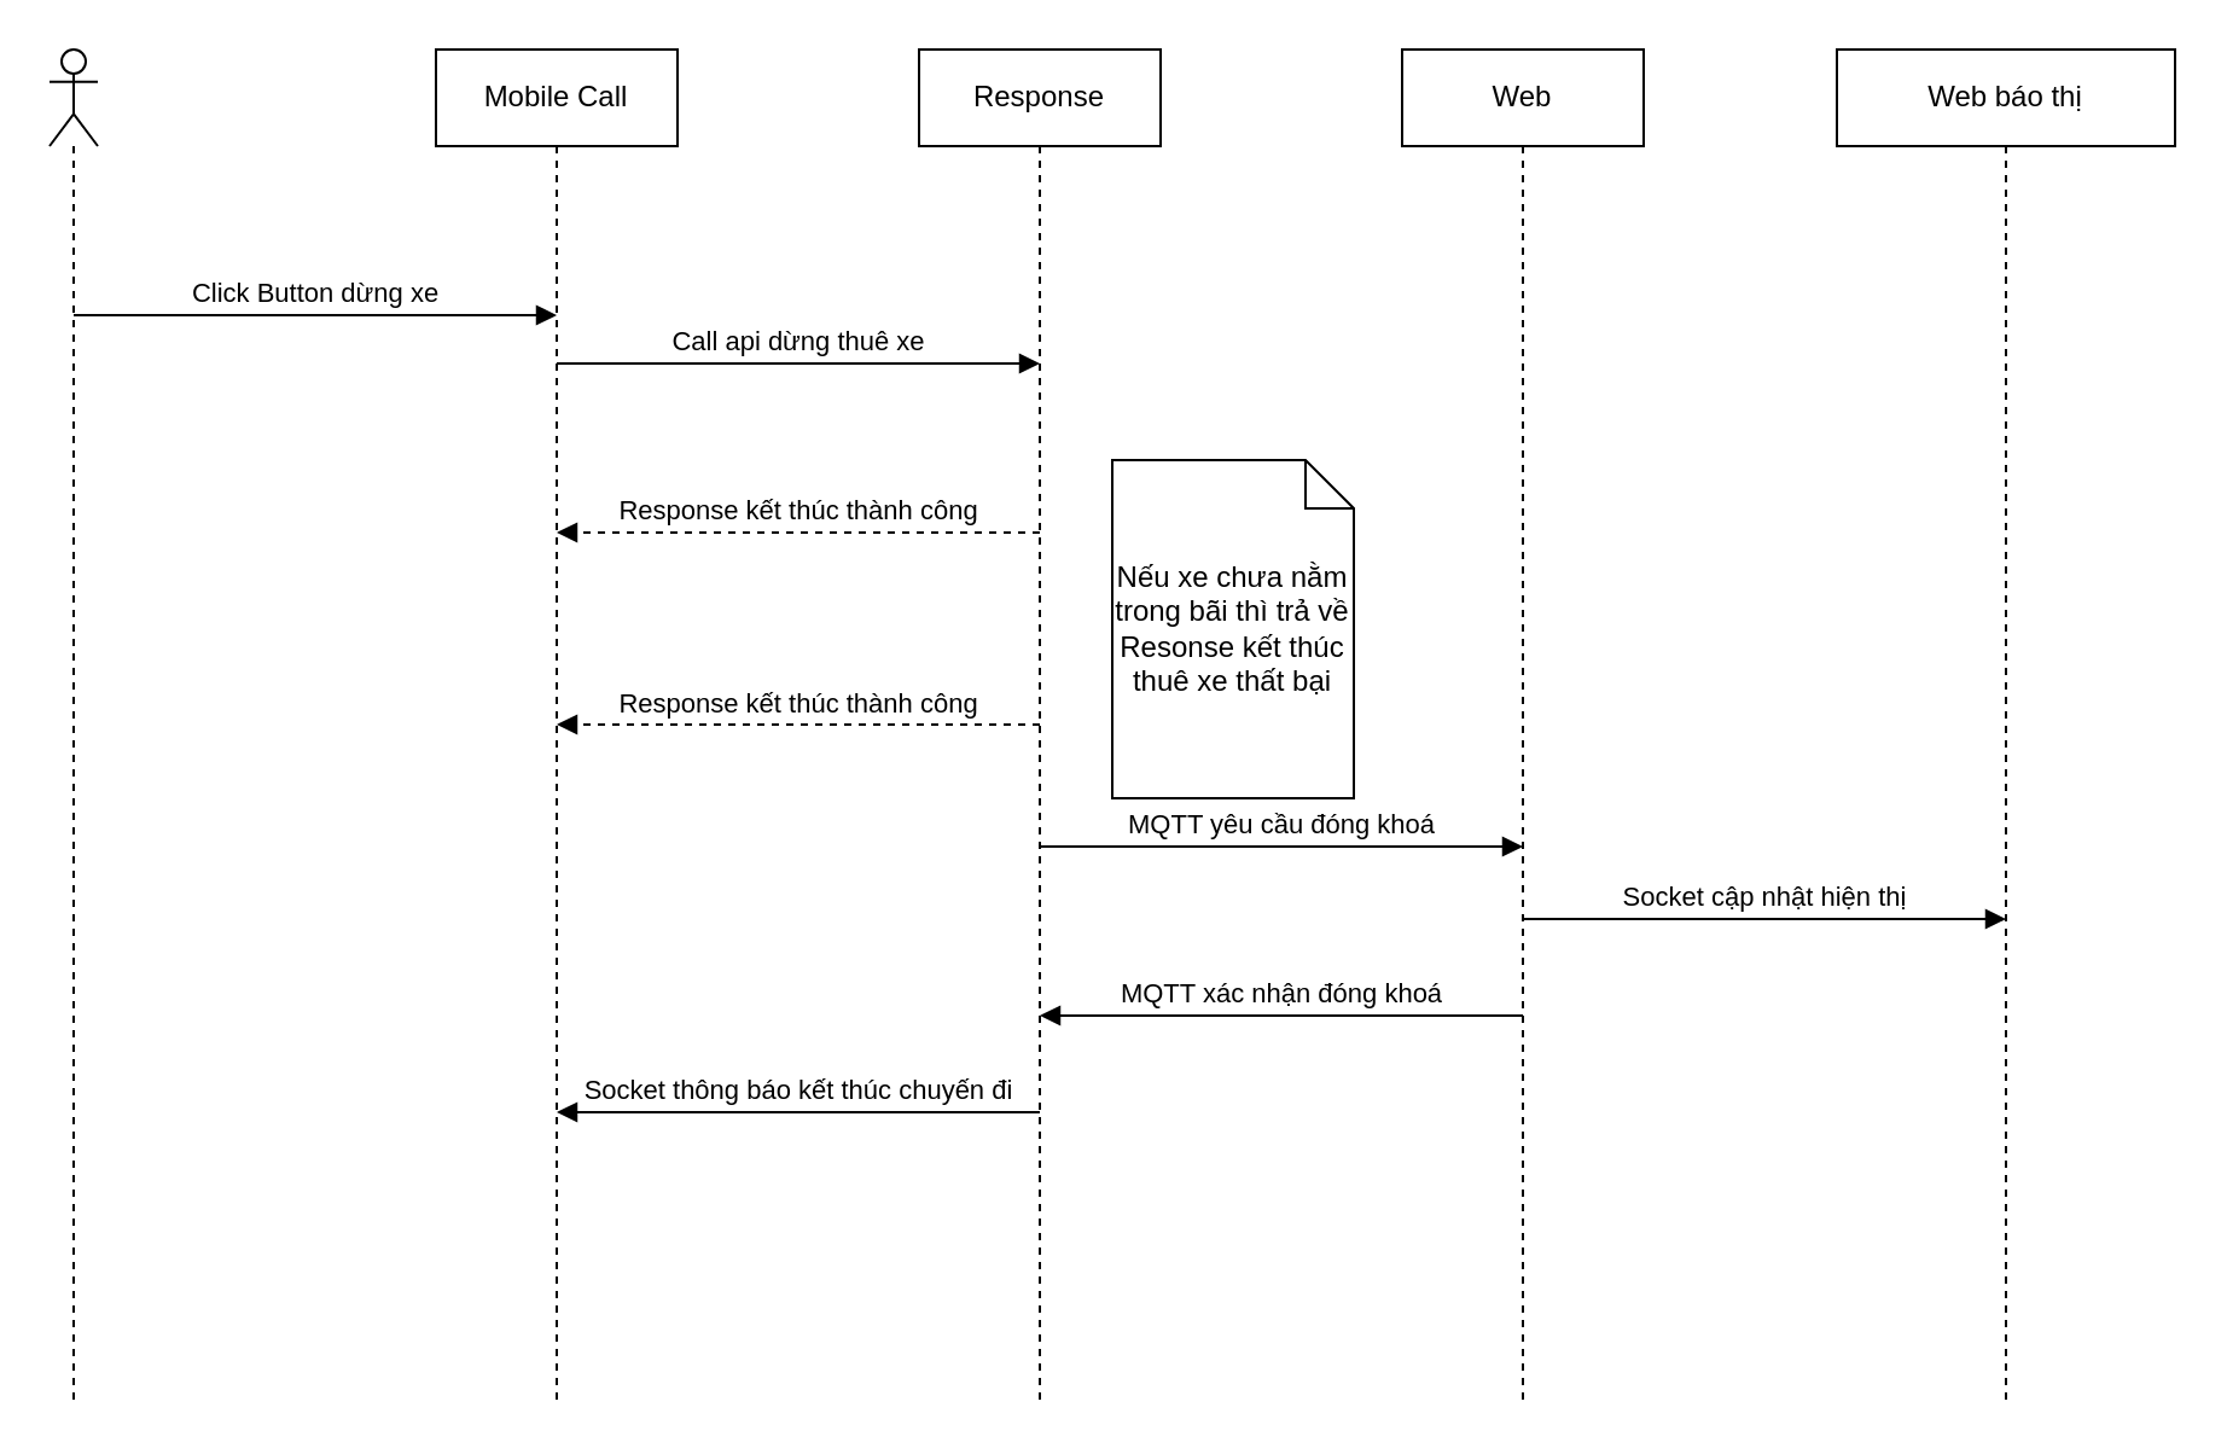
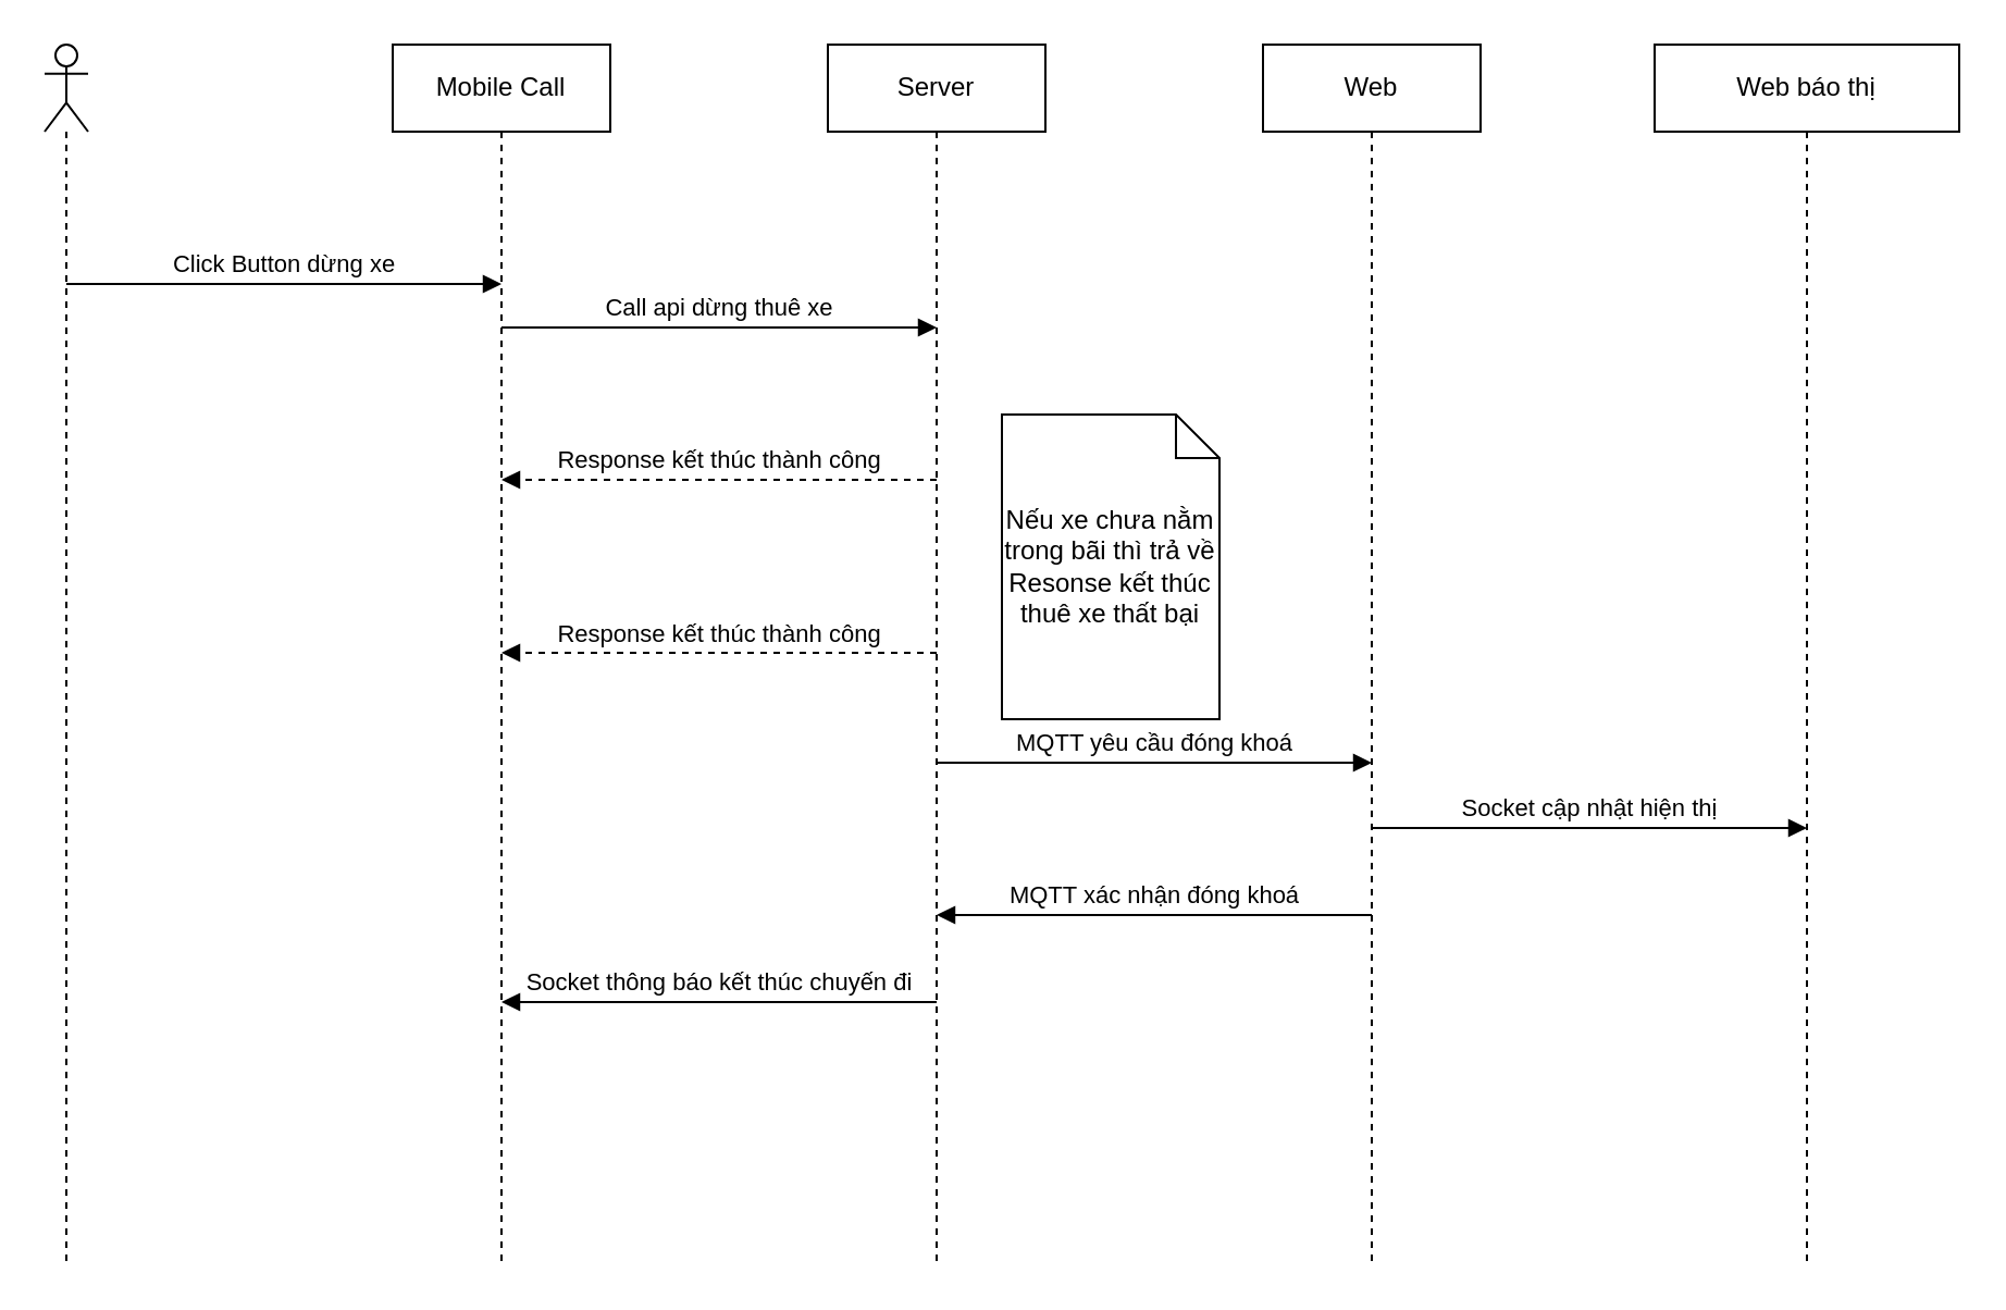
  <mxCell id="0" />
  <mxCell id="1" parent="0" />
  <mxCell id="2" value="" style="shape=umlLifeline;participant=umlActor;perimeter=lifelinePerimeter;whiteSpace=wrap;html=1;container=1;collapsible=0;recursiveResize=0;verticalAlign=top;spacingTop=36;outlineConnect=0;" vertex="1" parent="1"><mxGeometry x="20" y="20" width="20" height="560" as="geometry" /></mxCell>
  <mxCell id="3" value="Mobile Call" style="shape=umlLifeline;perimeter=lifelinePerimeter;whiteSpace=wrap;html=1;container=1;collapsible=0;recursiveResize=0;outlineConnect=0;" vertex="1" parent="1"><mxGeometry x="180" y="20" width="100" height="560" as="geometry" /></mxCell>
- <mxCell id="4" value="Response" style="shape=umlLifeline;perimeter=lifelinePerimeter;whiteSpace=wrap;html=1;container=1;collapsible=0;recursiveResize=0;outlineConnect=0;" vertex="1" parent="1"><mxGeometry x="380" y="20" width="100" height="560" as="geometry" /></mxCell>
+ <mxCell id="4" value="Server" style="shape=umlLifeline;perimeter=lifelinePerimeter;whiteSpace=wrap;html=1;container=1;collapsible=0;recursiveResize=0;outlineConnect=0;" vertex="1" parent="1"><mxGeometry x="380" y="20" width="100" height="560" as="geometry" /></mxCell>
  <mxCell id="5" value="Web" style="shape=umlLifeline;perimeter=lifelinePerimeter;whiteSpace=wrap;html=1;container=1;collapsible=0;recursiveResize=0;outlineConnect=0;" vertex="1" parent="1"><mxGeometry x="580" y="20" width="100" height="560" as="geometry" /></mxCell>
  <mxCell id="6" value="Web báo thị" style="shape=umlLifeline;perimeter=lifelinePerimeter;whiteSpace=wrap;html=1;container=1;collapsible=0;recursiveResize=0;outlineConnect=0;" vertex="1" parent="1"><mxGeometry x="760" y="20" width="140" height="560" as="geometry" /></mxCell>
  <mxCell id="7" value="Click Button dừng xe" style="html=1;verticalAlign=bottom;endArrow=block;" edge="1" parent="1"><mxGeometry width="80" relative="1" as="geometry"><mxPoint x="30" y="130" as="sourcePoint" /><mxPoint x="230" y="130" as="targetPoint" /></mxGeometry></mxCell>
  <mxCell id="8" value="Call api dừng thuê xe" style="html=1;verticalAlign=bottom;endArrow=block;" edge="1" parent="1"><mxGeometry width="80" relative="1" as="geometry"><mxPoint x="230" y="150" as="sourcePoint" /><mxPoint x="430" y="150" as="targetPoint" /></mxGeometry></mxCell>
  <mxCell id="9" value="MQTT yêu cầu đóng khoá" style="html=1;verticalAlign=bottom;endArrow=block;" edge="1" parent="1"><mxGeometry width="80" relative="1" as="geometry"><mxPoint x="430" y="350" as="sourcePoint" /><mxPoint x="630" y="350" as="targetPoint" /></mxGeometry></mxCell>
  <mxCell id="10" value="Socket cập nhật hiện thị" style="html=1;verticalAlign=bottom;endArrow=block;" edge="1" parent="1"><mxGeometry width="80" relative="1" as="geometry"><mxPoint x="630" y="380" as="sourcePoint" /><mxPoint x="830" y="380" as="targetPoint" /></mxGeometry></mxCell>
  <mxCell id="11" value="MQTT xác nhận đóng khoá" style="html=1;verticalAlign=bottom;endArrow=block;" edge="1" parent="1"><mxGeometry width="80" relative="1" as="geometry"><mxPoint x="630" y="420" as="sourcePoint" /><mxPoint x="430" y="420" as="targetPoint" /></mxGeometry></mxCell>
  <mxCell id="12" value="Socket thông báo kết thúc chuyến đi" style="html=1;verticalAlign=bottom;endArrow=block;" edge="1" parent="1"><mxGeometry width="80" relative="1" as="geometry"><mxPoint x="430" y="460" as="sourcePoint" /><mxPoint x="230" y="460" as="targetPoint" /></mxGeometry></mxCell>
  <mxCell id="13" value="Response kết thúc thành công" style="html=1;verticalAlign=bottom;endArrow=block;dashed=1;" edge="1" parent="1"><mxGeometry width="80" relative="1" as="geometry"><mxPoint x="430" y="220" as="sourcePoint" /><mxPoint x="230" y="220" as="targetPoint" /></mxGeometry></mxCell>
  <mxCell id="14" value="Nếu xe chưa nằm trong bãi thì trả về Resonse kết thúc thuê xe thất bại" style="shape=note;size=20;whiteSpace=wrap;html=1;" vertex="1" parent="1"><mxGeometry x="460" y="190" width="100" height="140" as="geometry" /></mxCell>
  <mxCell id="15" value="Response kết thúc thành công" style="html=1;verticalAlign=bottom;endArrow=block;dashed=1;" edge="1" parent="1"><mxGeometry width="80" relative="1" as="geometry"><mxPoint x="430" y="299.5" as="sourcePoint" /><mxPoint x="230" y="299.5" as="targetPoint" /></mxGeometry></mxCell>
